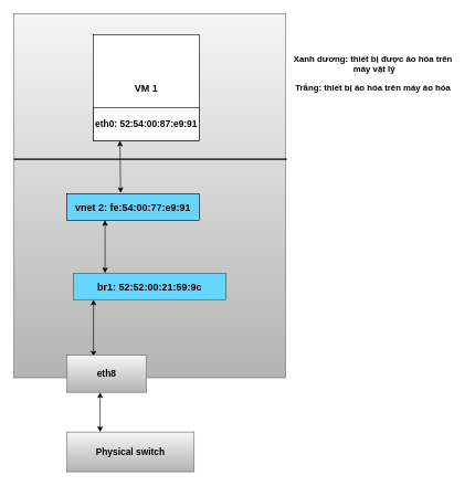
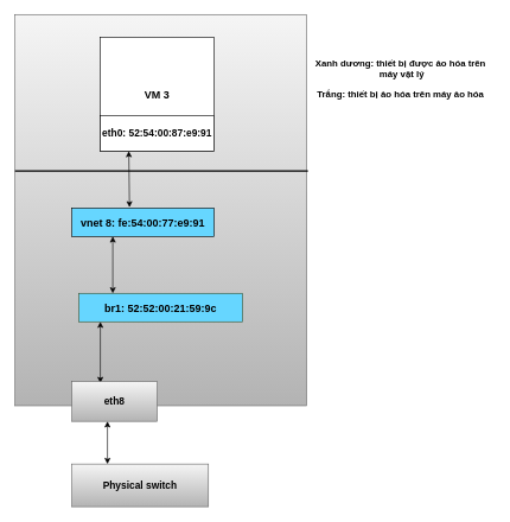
  <mxCell id="0" />
  <mxCell id="1" parent="0" />
  <mxCell id="2" value="" style="rounded=0;whiteSpace=wrap;html=1;fillColor=#f5f5f5;strokeColor=#666666;gradientColor=#b3b3b3;" vertex="1" parent="1"><mxGeometry x="20" y="20" width="410" height="550" as="geometry" /></mxCell>
- <mxCell id="3" value="&lt;b style=&quot;font-size: 15px;&quot;&gt;VM 1&lt;/b&gt;" style="whiteSpace=wrap;html=1;aspect=fixed;fontSize=15;" vertex="1" parent="1"><mxGeometry x="140" y="52" width="160" height="160" as="geometry" /></mxCell>
+ <mxCell id="3" value="&lt;b style=&quot;font-size: 15px;&quot;&gt;VM 3&lt;/b&gt;" style="whiteSpace=wrap;html=1;aspect=fixed;fontSize=15;" vertex="1" parent="1"><mxGeometry x="140" y="52" width="160" height="160" as="geometry" /></mxCell>
  <mxCell id="4" value="" style="endArrow=classic;startArrow=classic;html=1;rounded=0;entryX=0.25;entryY=1;entryDx=0;entryDy=0;fontStyle=1;fontSize=15;exitX=0.405;exitY=-0.025;exitDx=0;exitDy=0;exitPerimeter=0;" edge="1" parent="1" source="5" target="8"><mxGeometry width="50" height="50" relative="1" as="geometry"><mxPoint x="165" y="292" as="sourcePoint" /><mxPoint x="415" y="242" as="targetPoint" /></mxGeometry></mxCell>
- <mxCell id="5" value="vnet 2:&amp;nbsp;fe:54:00:77:e9:91" style="rounded=0;whiteSpace=wrap;html=1;fontStyle=1;fontSize=15;fillColor=#66D6FF;" vertex="1" parent="1"><mxGeometry x="100" y="292" width="200" height="40" as="geometry" /></mxCell>
+ <mxCell id="5" value="vnet 8:&amp;nbsp;fe:54:00:77:e9:91" style="rounded=0;whiteSpace=wrap;html=1;fontStyle=1;fontSize=15;fillColor=#66D6FF;" vertex="1" parent="1"><mxGeometry x="100" y="292" width="200" height="40" as="geometry" /></mxCell>
  <mxCell id="6" value="&lt;font color=&quot;#000000&quot;&gt;&lt;b style=&quot;font-size: 15px;&quot;&gt;br1:&amp;nbsp;&lt;/b&gt;&lt;b&gt;52:52:00:21:59:9c&lt;/b&gt;&lt;/font&gt;" style="rounded=0;whiteSpace=wrap;html=1;fontSize=15;fillColor=#66D6FF;fontColor=#ffffff;strokeColor=#3A5431;" vertex="1" parent="1"><mxGeometry x="110" y="412" width="230" height="40" as="geometry" /></mxCell>
  <mxCell id="7" value="" style="endArrow=classic;startArrow=classic;html=1;rounded=0;entryX=0.5;entryY=1;entryDx=0;entryDy=0;fontStyle=1;fontSize=15;" edge="1" parent="1"><mxGeometry width="50" height="50" relative="1" as="geometry"><mxPoint x="157.5" y="412" as="sourcePoint" /><mxPoint x="157.5" y="332" as="targetPoint" /><Array as="points" /></mxGeometry></mxCell>
  <mxCell id="8" value="&lt;b&gt;&lt;font style=&quot;font-size: 14px;&quot;&gt;eth0: 52:54:00:87:e9:91&lt;/font&gt;&lt;/b&gt;" style="rounded=0;whiteSpace=wrap;html=1;" vertex="1" parent="1"><mxGeometry x="140" y="162" width="160" height="50" as="geometry" /></mxCell>
  <mxCell id="9" value="" style="endArrow=classic;startArrow=classic;html=1;rounded=0;exitX=0.333;exitY=0.036;exitDx=0;exitDy=0;exitPerimeter=0;" edge="1" parent="1" source="10"><mxGeometry width="50" height="50" relative="1" as="geometry"><mxPoint x="140" y="532" as="sourcePoint" /><mxPoint x="140" y="452" as="targetPoint" /></mxGeometry></mxCell>
  <mxCell id="10" value="&lt;b&gt;&lt;font style=&quot;font-size: 14px;&quot;&gt;eth8&lt;/font&gt;&lt;/b&gt;" style="rounded=0;whiteSpace=wrap;html=1;fillColor=#f5f5f5;gradientColor=#b3b3b3;strokeColor=#666666;" vertex="1" parent="1"><mxGeometry x="100" y="536" width="120" height="56" as="geometry" /></mxCell>
  <mxCell id="11" style="edgeStyle=orthogonalEdgeStyle;rounded=0;orthogonalLoop=1;jettySize=auto;html=1;exitX=0.5;exitY=1;exitDx=0;exitDy=0;" edge="1" parent="1"><mxGeometry relative="1" as="geometry"><mxPoint x="295" y="562" as="sourcePoint" /><mxPoint x="295" y="562" as="targetPoint" /></mxGeometry></mxCell>
  <mxCell id="12" value="" style="endArrow=classic;startArrow=classic;html=1;rounded=0;" edge="1" parent="1"><mxGeometry width="50" height="50" relative="1" as="geometry"><mxPoint x="150" y="652" as="sourcePoint" /><mxPoint x="150" y="592" as="targetPoint" /></mxGeometry></mxCell>
  <mxCell id="13" value="&lt;b&gt;&lt;font style=&quot;font-size: 14px;&quot;&gt;Physical switch&lt;/font&gt;&lt;/b&gt;" style="rounded=0;whiteSpace=wrap;html=1;fillColor=#f5f5f5;gradientColor=#b3b3b3;strokeColor=#666666;" vertex="1" parent="1"><mxGeometry x="100" y="652" width="192" height="60" as="geometry" /></mxCell>
  <mxCell id="14" value="" style="endArrow=none;html=1;rounded=0;strokeWidth=2;exitX=0;exitY=0.4;exitDx=0;exitDy=0;exitPerimeter=0;" edge="1" parent="1" source="2"><mxGeometry width="50" height="50" relative="1" as="geometry"><mxPoint x="16" y="240" as="sourcePoint" /><mxPoint x="432" y="240" as="targetPoint" /></mxGeometry></mxCell>
  <mxCell id="15" value="Xanh dương: thiết bị được ảo hóa trên&lt;br&gt;&amp;nbsp;máy vật lý" style="text;html=1;align=center;verticalAlign=middle;resizable=0;points=[];autosize=1;strokeColor=none;fillColor=none;fontStyle=1;fontSize=13;" vertex="1" parent="1"><mxGeometry x="430" y="72" width="264" height="48" as="geometry" /></mxCell>
  <mxCell id="16" value="Trắng: thiết bị ảo hóa trên máy ảo hóa" style="text;html=1;align=center;verticalAlign=middle;resizable=0;points=[];autosize=1;strokeColor=none;fillColor=none;fontStyle=1;fontSize=13;" vertex="1" parent="1"><mxGeometry x="430" y="114" width="264" height="36" as="geometry" /></mxCell>
